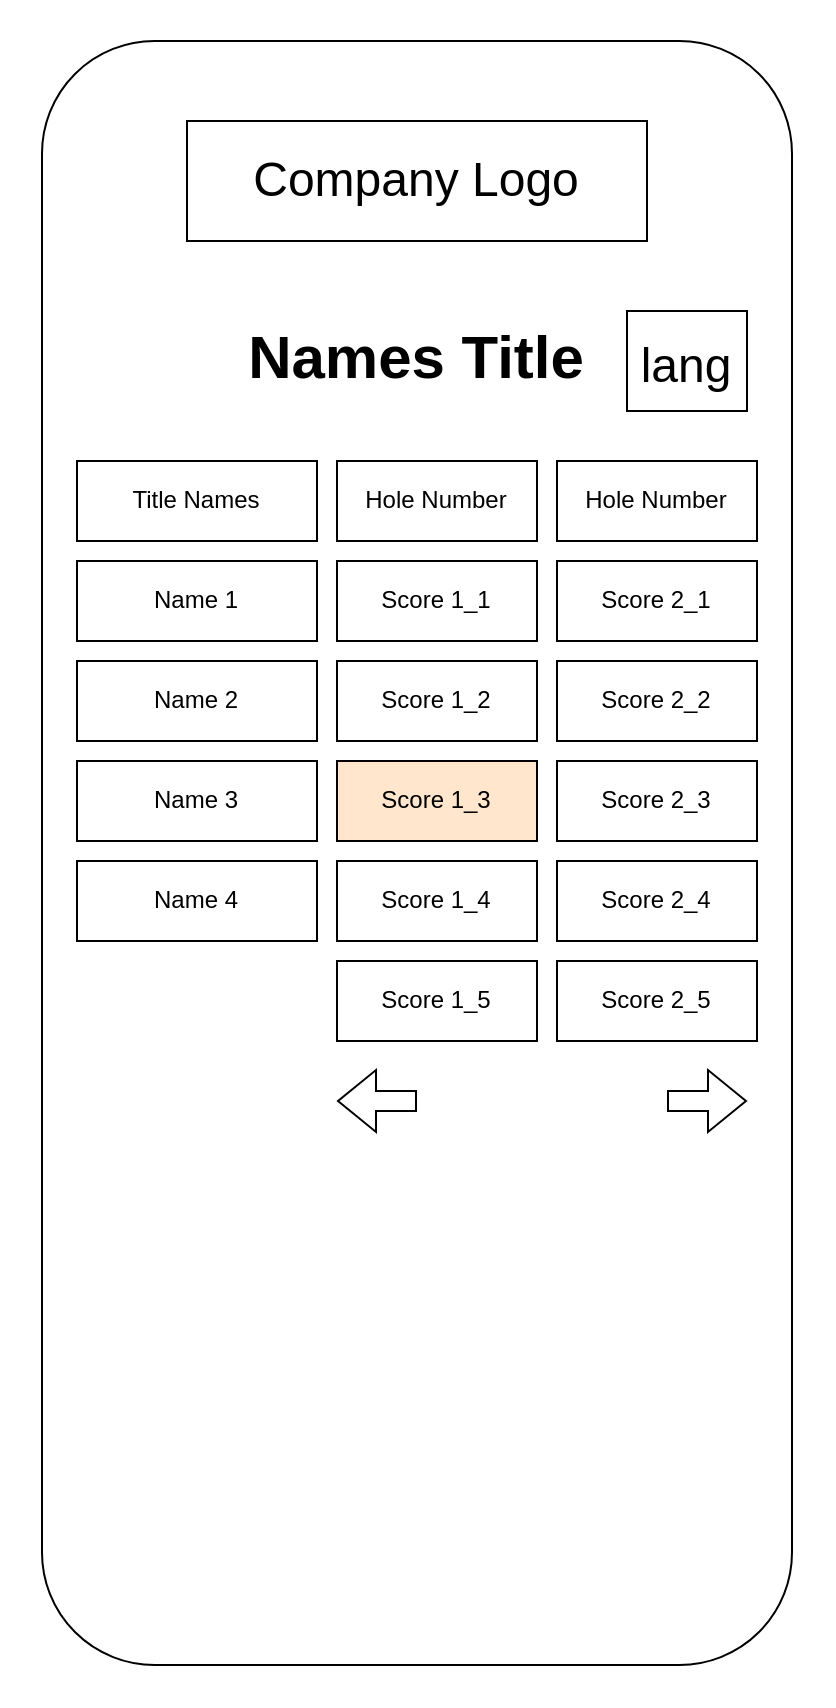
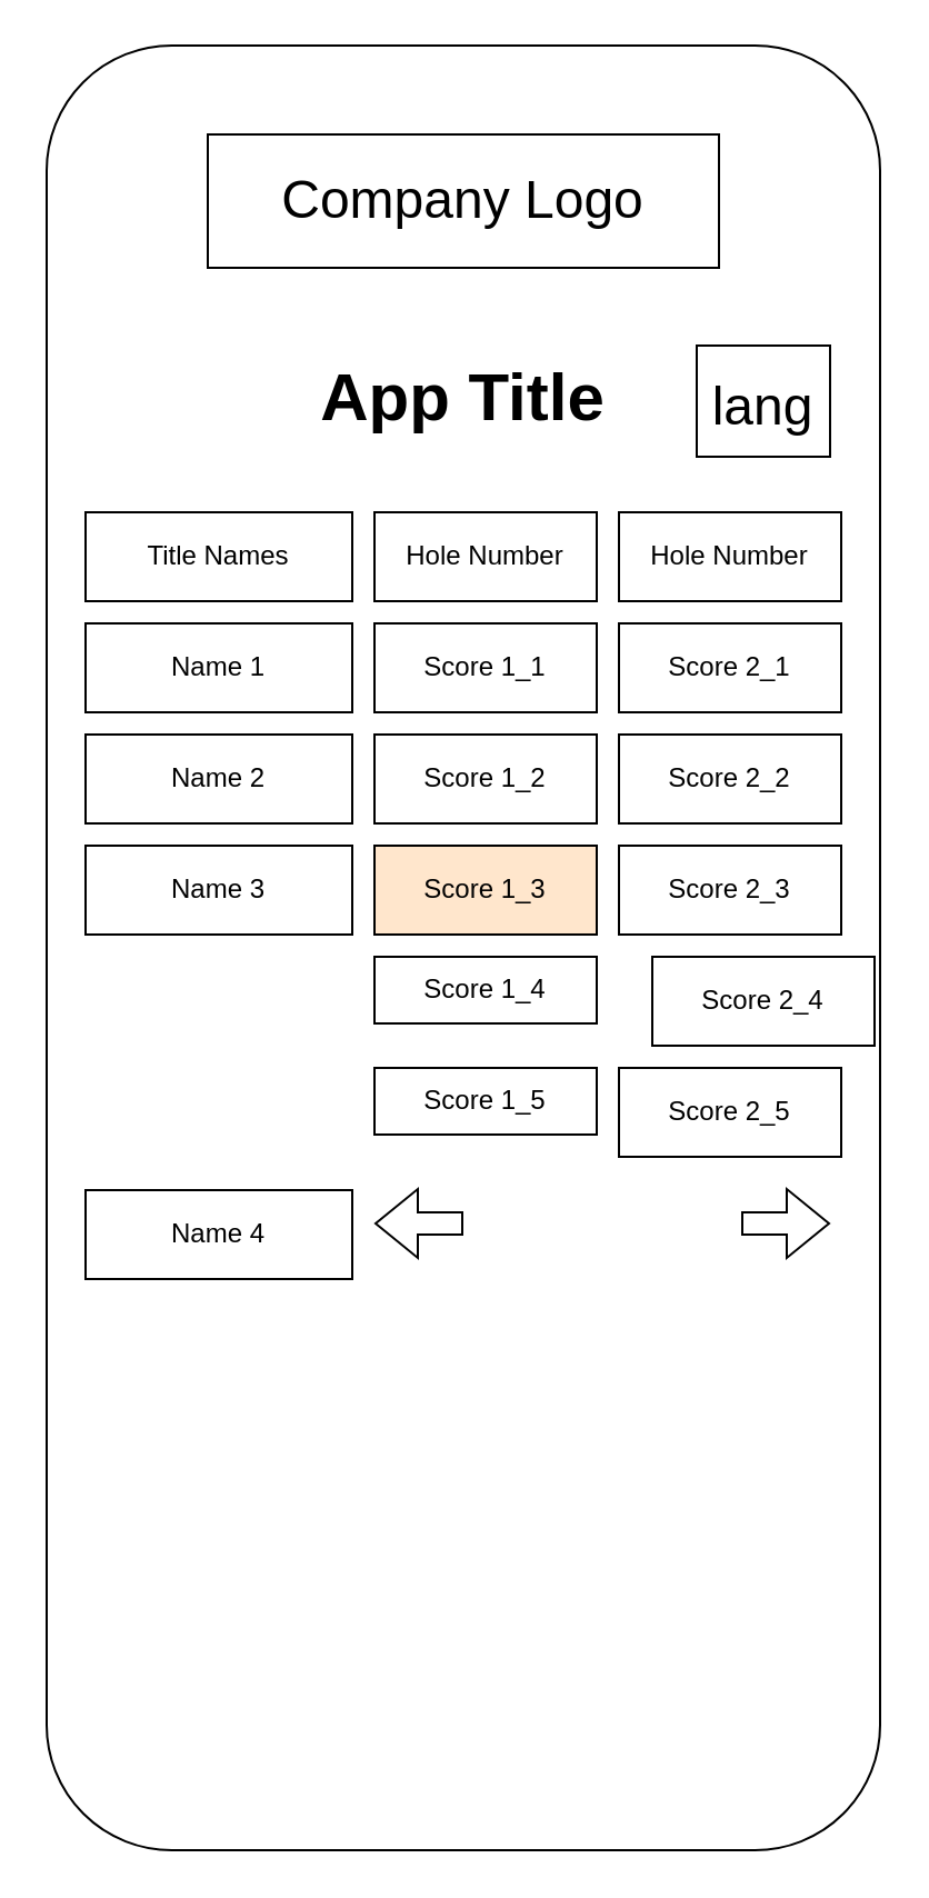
  <mxCell id="0" />
  <mxCell id="1" parent="0" />
  <mxCell id="2" value="" style="group" vertex="1" connectable="0" parent="1"><mxGeometry x="20.5" y="20" width="375" height="812" as="geometry" /></mxCell>
  <mxCell id="3" value="" style="rounded=1;whiteSpace=wrap;html=1;aspect=fixed;" parent="2" vertex="1"><mxGeometry width="375" height="812" as="geometry" /></mxCell>
- <mxCell id="4" value="&lt;h1&gt;&lt;font style=&quot;font-size: 30px&quot;&gt;Names Title&lt;/font&gt;&lt;/h1&gt;" style="text;html=1;strokeColor=none;fillColor=none;spacing=5;spacingTop=-20;whiteSpace=wrap;overflow=hidden;rounded=0;align=center;" parent="2" vertex="1"><mxGeometry x="63.75" y="135" width="247.5" height="40" as="geometry" /></mxCell>
+ <mxCell id="4" value="&lt;h1&gt;&lt;font style=&quot;font-size: 30px&quot;&gt;App Title&lt;/font&gt;&lt;/h1&gt;" style="text;html=1;strokeColor=none;fillColor=none;spacing=5;spacingTop=-20;whiteSpace=wrap;overflow=hidden;rounded=0;align=center;" parent="2" vertex="1"><mxGeometry x="63.75" y="135" width="247.5" height="40" as="geometry" /></mxCell>
  <mxCell id="5" value="&lt;font style=&quot;font-size: 24px&quot;&gt;lang&lt;/font&gt;" style="rounded=0;whiteSpace=wrap;html=1;fontSize=30;" parent="2" vertex="1"><mxGeometry x="292.5" y="135" width="60" height="50" as="geometry" /></mxCell>
  <mxCell id="6" value="Company Logo" style="rounded=0;whiteSpace=wrap;html=1;fontSize=24;" parent="2" vertex="1"><mxGeometry x="72.5" y="40" width="230" height="60" as="geometry" /></mxCell>
  <mxCell id="7" value="" style="shape=flexArrow;endArrow=classic;html=1;rounded=0;" parent="2" edge="1"><mxGeometry width="50" height="50" relative="1" as="geometry"><mxPoint x="312.5" y="530" as="sourcePoint" /><mxPoint x="352.5" y="530" as="targetPoint" /></mxGeometry></mxCell>
  <mxCell id="8" value="" style="shape=flexArrow;endArrow=classic;html=1;rounded=0;" parent="2" edge="1"><mxGeometry width="50" height="50" relative="1" as="geometry"><mxPoint x="187.5" y="530" as="sourcePoint" /><mxPoint x="147.5" y="530" as="targetPoint" /></mxGeometry></mxCell>
  <mxCell id="9" value="Name 1" style="rounded=0;whiteSpace=wrap;html=1;" parent="1" vertex="1"><mxGeometry x="38" y="280" width="120" height="40" as="geometry" /></mxCell>
  <mxCell id="10" value="Name 2" style="rounded=0;whiteSpace=wrap;html=1;" parent="1" vertex="1"><mxGeometry x="38" y="330" width="120" height="40" as="geometry" /></mxCell>
  <mxCell id="11" value="Name 3" style="rounded=0;whiteSpace=wrap;html=1;" parent="1" vertex="1"><mxGeometry x="38" y="380" width="120" height="40" as="geometry" /></mxCell>
- <mxCell id="12" value="Name 4" style="rounded=0;whiteSpace=wrap;html=1;" parent="1" vertex="1"><mxGeometry x="38" y="430" width="120" height="40" as="geometry" /></mxCell>
+ <mxCell id="12" value="Name 4" style="rounded=0;whiteSpace=wrap;html=1;" parent="1" vertex="1"><mxGeometry x="38" y="535" width="120" height="40" as="geometry" /></mxCell>
  <mxCell id="13" value="Title Names" style="rounded=0;whiteSpace=wrap;html=1;" parent="1" vertex="1"><mxGeometry x="38" y="230" width="120" height="40" as="geometry" /></mxCell>
  <mxCell id="14" value="Score 1_1" style="rounded=0;whiteSpace=wrap;html=1;" parent="1" vertex="1"><mxGeometry x="168" y="280" width="100" height="40" as="geometry" /></mxCell>
  <mxCell id="15" value="Hole Number" style="rounded=0;whiteSpace=wrap;html=1;" parent="1" vertex="1"><mxGeometry x="168" y="230" width="100" height="40" as="geometry" /></mxCell>
  <mxCell id="16" value="Hole Number" style="rounded=0;whiteSpace=wrap;html=1;" parent="1" vertex="1"><mxGeometry x="278" y="230" width="100" height="40" as="geometry" /></mxCell>
  <mxCell id="17" value="Score 2_1" style="rounded=0;whiteSpace=wrap;html=1;" parent="1" vertex="1"><mxGeometry x="278" y="280" width="100" height="40" as="geometry" /></mxCell>
  <mxCell id="18" value="Score 1_2" style="rounded=0;whiteSpace=wrap;html=1;" parent="1" vertex="1"><mxGeometry x="168" y="330" width="100" height="40" as="geometry" /></mxCell>
  <mxCell id="19" value="Score 2_2" style="rounded=0;whiteSpace=wrap;html=1;" parent="1" vertex="1"><mxGeometry x="278" y="330" width="100" height="40" as="geometry" /></mxCell>
  <mxCell id="20" value="Score 1_3" style="rounded=0;whiteSpace=wrap;html=1;fillColor=#ffe6cc;" parent="1" vertex="1"><mxGeometry x="168" y="380" width="100" height="40" as="geometry" /></mxCell>
  <mxCell id="21" value="Score 2_3" style="rounded=0;whiteSpace=wrap;html=1;" parent="1" vertex="1"><mxGeometry x="278" y="380" width="100" height="40" as="geometry" /></mxCell>
- <mxCell id="22" value="Score 1_4" style="rounded=0;whiteSpace=wrap;html=1;" parent="1" vertex="1"><mxGeometry x="168" y="430" width="100" height="40" as="geometry" /></mxCell>
- <mxCell id="23" value="Score 2_4" style="rounded=0;whiteSpace=wrap;html=1;" parent="1" vertex="1"><mxGeometry x="278" y="430" width="100" height="40" as="geometry" /></mxCell>
- <mxCell id="24" value="Score 1_5" style="rounded=0;whiteSpace=wrap;html=1;" parent="1" vertex="1"><mxGeometry x="168" y="480" width="100" height="40" as="geometry" /></mxCell>
+ <mxCell id="22" value="Score 1_4" style="rounded=0;whiteSpace=wrap;html=1;" parent="1" vertex="1"><mxGeometry x="168" y="430" width="100" height="30" as="geometry" /></mxCell>
+ <mxCell id="23" value="Score 2_4" style="rounded=0;whiteSpace=wrap;html=1;" parent="1" vertex="1"><mxGeometry x="293" y="430" width="100" height="40" as="geometry" /></mxCell>
+ <mxCell id="24" value="Score 1_5" style="rounded=0;whiteSpace=wrap;html=1;" parent="1" vertex="1"><mxGeometry x="168" y="480" width="100" height="30" as="geometry" /></mxCell>
  <mxCell id="25" value="Score 2_5" style="rounded=0;whiteSpace=wrap;html=1;" parent="1" vertex="1"><mxGeometry x="278" y="480" width="100" height="40" as="geometry" /></mxCell>
